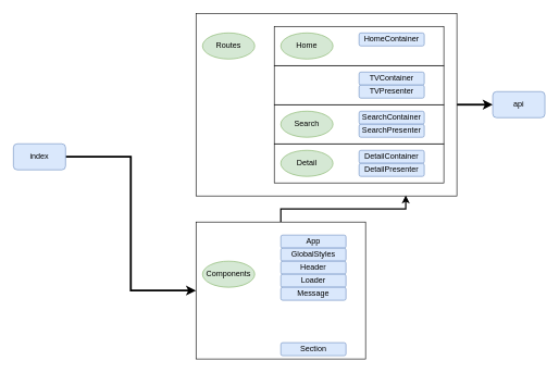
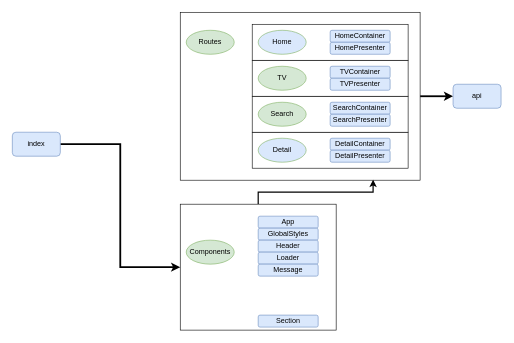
  <mxCell id="0" />
  <mxCell id="1" parent="0" />
  <mxCell id="2" style="edgeStyle=orthogonalEdgeStyle;rounded=0;orthogonalLoop=1;jettySize=auto;html=1;entryX=0;entryY=0.5;entryDx=0;entryDy=0;strokeWidth=3;" edge="1" parent="1" source="3" target="10"><mxGeometry relative="1" as="geometry" /></mxCell>
  <mxCell id="3" value="" style="rounded=0;whiteSpace=wrap;html=1;" vertex="1" parent="1"><mxGeometry x="300" width="400" height="280" as="geometry" y="20" /></mxCell>
  <mxCell id="4" value="" style="rounded=0;whiteSpace=wrap;html=1;" vertex="1" parent="1"><mxGeometry x="420" y="220" width="260" height="60" as="geometry" /></mxCell>
  <mxCell id="5" value="" style="rounded=0;whiteSpace=wrap;html=1;" vertex="1" parent="1"><mxGeometry x="420" y="160" width="260" height="60" as="geometry" /></mxCell>
  <mxCell id="6" value="" style="rounded=0;whiteSpace=wrap;html=1;" vertex="1" parent="1"><mxGeometry x="420" y="100" width="260" height="60" as="geometry" /></mxCell>
  <mxCell id="7" value="" style="rounded=0;whiteSpace=wrap;html=1;" vertex="1" parent="1"><mxGeometry x="420" y="40" width="260" height="60" as="geometry" /></mxCell>
  <mxCell id="8" style="edgeStyle=orthogonalEdgeStyle;rounded=0;orthogonalLoop=1;jettySize=auto;html=1;entryX=0.804;entryY=0.997;entryDx=0;entryDy=0;entryPerimeter=0;fillColor=#dae8fc;strokeWidth=2;" edge="1" parent="1" source="9" target="3"><mxGeometry relative="1" as="geometry" /></mxCell>
  <mxCell id="9" value="" style="rounded=0;whiteSpace=wrap;html=1;" vertex="1" parent="1"><mxGeometry x="300" y="340" width="260" height="210" as="geometry" /></mxCell>
  <mxCell id="10" value="api" style="rounded=1;whiteSpace=wrap;html=1;fillColor=#dae8fc;strokeColor=#6c8ebf;" vertex="1" parent="1"><mxGeometry x="755" y="140" width="80" height="40" as="geometry" /></mxCell>
  <mxCell id="11" style="edgeStyle=orthogonalEdgeStyle;rounded=0;orthogonalLoop=1;jettySize=auto;html=1;entryX=0;entryY=0.5;entryDx=0;entryDy=0;fillColor=#dae8fc;strokeWidth=3;" edge="1" parent="1" source="12" target="9"><mxGeometry relative="1" as="geometry" /></mxCell>
  <mxCell id="12" value="index" style="rounded=1;whiteSpace=wrap;html=1;fillColor=#dae8fc;strokeColor=#6c8ebf;" vertex="1" parent="1"><mxGeometry x="20" y="220" width="80" height="40" as="geometry" /></mxCell>
  <mxCell id="13" value="Components" style="ellipse;whiteSpace=wrap;html=1;fillColor=#d5e8d4;strokeColor=#82b366;" vertex="1" parent="1"><mxGeometry x="310" y="400" width="80" height="40" as="geometry" /></mxCell>
  <mxCell id="14" value="Routes" style="ellipse;whiteSpace=wrap;html=1;fillColor=#d5e8d4;strokeColor=#82b366;" vertex="1" parent="1"><mxGeometry x="310" y="50" width="80" height="40" as="geometry" /></mxCell>
  <mxCell id="15" value="Search" style="ellipse;whiteSpace=wrap;html=1;fillColor=#d5e8d4;strokeColor=#82b366;" vertex="1" parent="1"><mxGeometry x="430" y="170" width="80" height="40" as="geometry" /></mxCell>
- <mxCell id="16" value="Detail" style="ellipse;whiteSpace=wrap;html=1;fillColor=#d5e8d4;strokeColor=#82b366;" vertex="1" parent="1"><mxGeometry x="430" y="230" width="80" height="40" as="geometry" /></mxCell>
- <mxCell id="18" value="Home" style="ellipse;whiteSpace=wrap;html=1;fillColor=#d5e8d4;strokeColor=#82b366;" vertex="1" parent="1"><mxGeometry x="430" y="50" width="80" height="40" as="geometry" /></mxCell>
+ <mxCell id="16" value="Detail" style="ellipse;whiteSpace=wrap;html=1;fillColor=#dae8fc;strokeColor=#82b366;" vertex="1" parent="1"><mxGeometry x="430" y="230" width="80" height="40" as="geometry" /></mxCell>
+ <mxCell id="17" value="TV" style="ellipse;whiteSpace=wrap;html=1;fillColor=#d5e8d4;strokeColor=#82b366;" vertex="1" parent="1"><mxGeometry x="430" y="110" width="80" height="40" as="geometry" /></mxCell>
+ <mxCell id="18" value="Home" style="ellipse;whiteSpace=wrap;html=1;fillColor=#dae8fc;strokeColor=#82b366;" vertex="1" parent="1"><mxGeometry x="430" y="50" width="80" height="40" as="geometry" /></mxCell>
  <mxCell id="19" value="HomeContainer" style="rounded=1;whiteSpace=wrap;html=1;fillColor=#dae8fc;strokeColor=#6c8ebf;" vertex="1" parent="1"><mxGeometry x="550" y="50" width="100" height="20" as="geometry" /></mxCell>
+ <mxCell id="20" value="HomePresenter" style="rounded=1;whiteSpace=wrap;html=1;fillColor=#dae8fc;strokeColor=#6c8ebf;" vertex="1" parent="1"><mxGeometry x="550" y="70" width="100" height="20" as="geometry" /></mxCell>
  <mxCell id="21" value="TVContainer" style="rounded=1;whiteSpace=wrap;html=1;fillColor=#dae8fc;strokeColor=#6c8ebf;" vertex="1" parent="1"><mxGeometry x="550" y="110" width="100" height="20" as="geometry" /></mxCell>
  <mxCell id="22" value="TVPresenter" style="rounded=1;whiteSpace=wrap;html=1;fillColor=#dae8fc;strokeColor=#6c8ebf;" vertex="1" parent="1"><mxGeometry x="550" y="130" width="100" height="20" as="geometry" /></mxCell>
  <mxCell id="23" value="SearchContainer" style="rounded=1;whiteSpace=wrap;html=1;fillColor=#dae8fc;strokeColor=#6c8ebf;" vertex="1" parent="1"><mxGeometry x="550" y="170" width="100" height="20" as="geometry" /></mxCell>
  <mxCell id="24" value="SearchPresenter" style="rounded=1;whiteSpace=wrap;html=1;fillColor=#dae8fc;strokeColor=#6c8ebf;" vertex="1" parent="1"><mxGeometry x="550" y="190" width="100" height="20" as="geometry" /></mxCell>
  <mxCell id="25" value="DetailContainer" style="rounded=1;whiteSpace=wrap;html=1;fillColor=#dae8fc;strokeColor=#6c8ebf;" vertex="1" parent="1"><mxGeometry x="550" y="230" width="100" height="20" as="geometry" /></mxCell>
  <mxCell id="26" value="DetailPresenter" style="rounded=1;whiteSpace=wrap;html=1;fillColor=#dae8fc;strokeColor=#6c8ebf;" vertex="1" parent="1"><mxGeometry x="550" y="250" width="100" height="20" as="geometry" /></mxCell>
  <mxCell id="27" value="App" style="rounded=1;whiteSpace=wrap;html=1;fillColor=#dae8fc;strokeColor=#6c8ebf;" vertex="1" parent="1"><mxGeometry x="430" y="360" width="100" height="20" as="geometry" /></mxCell>
  <mxCell id="28" value="GlobalStyles" style="rounded=1;whiteSpace=wrap;html=1;fillColor=#dae8fc;strokeColor=#6c8ebf;" vertex="1" parent="1"><mxGeometry x="430" y="380" width="100" height="20" as="geometry" /></mxCell>
  <mxCell id="29" value="Header" style="rounded=1;whiteSpace=wrap;html=1;fillColor=#dae8fc;strokeColor=#6c8ebf;" vertex="1" parent="1"><mxGeometry x="430" y="400" width="100" height="20" as="geometry" /></mxCell>
  <mxCell id="30" value="Loader" style="rounded=1;whiteSpace=wrap;html=1;fillColor=#dae8fc;strokeColor=#6c8ebf;" vertex="1" parent="1"><mxGeometry x="430" y="420" width="100" height="20" as="geometry" /></mxCell>
  <mxCell id="31" value="Message" style="rounded=1;whiteSpace=wrap;html=1;fillColor=#dae8fc;strokeColor=#6c8ebf;" vertex="1" parent="1"><mxGeometry x="430" y="440" width="100" height="20" as="geometry" /></mxCell>
  <mxCell id="32" value="Section" style="rounded=1;whiteSpace=wrap;html=1;fillColor=#dae8fc;strokeColor=#6c8ebf;" vertex="1" parent="1"><mxGeometry x="430" y="525" width="100" height="20" as="geometry" /></mxCell>
